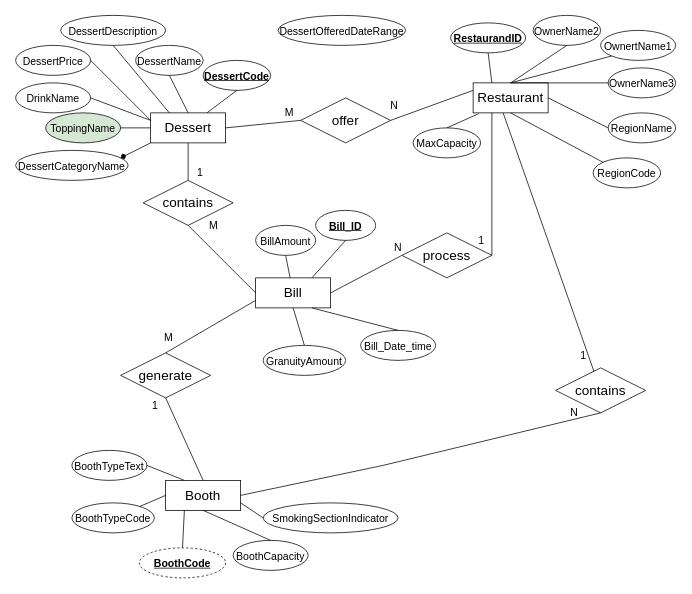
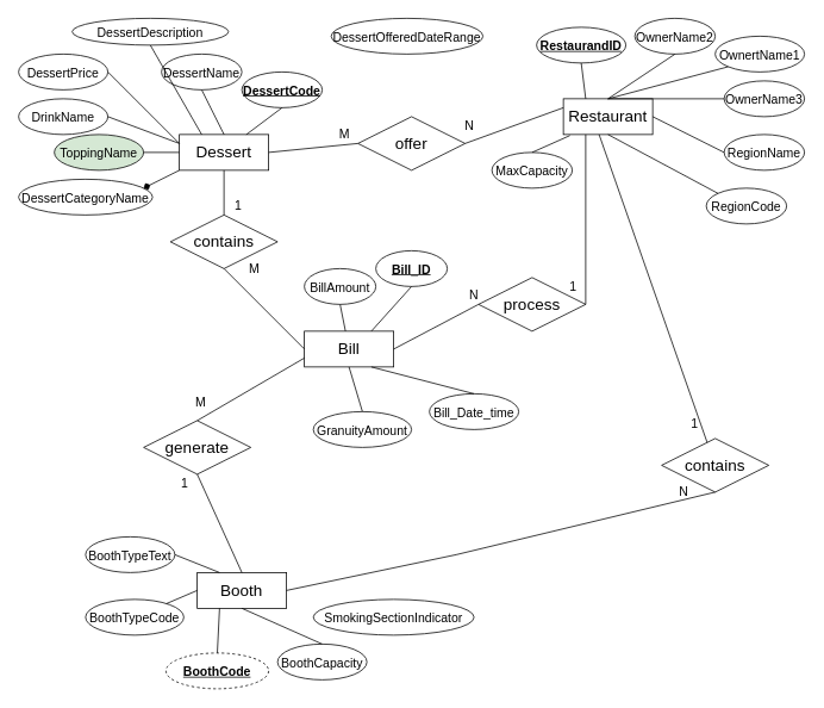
  <mxCell id="0" />
  <mxCell id="1" parent="0" />
  <mxCell id="2" value="&lt;font style=&quot;font-size: 18px&quot;&gt;Bill&lt;/font&gt;" style="whiteSpace=wrap;html=1;align=center;" parent="1" vertex="1"><mxGeometry x="340" y="370" width="100" height="40" as="geometry" /></mxCell>
  <mxCell id="3" value="&lt;font style=&quot;font-size: 18px&quot;&gt;Booth&lt;/font&gt;" style="whiteSpace=wrap;html=1;align=center;" parent="1" vertex="1"><mxGeometry x="220" y="640" width="100" height="40" as="geometry" /></mxCell>
  <mxCell id="4" value="&lt;font style=&quot;font-size: 18px&quot;&gt;Restaurant&lt;/font&gt;" style="whiteSpace=wrap;html=1;align=center;" parent="1" vertex="1"><mxGeometry x="630" y="110" width="100" height="40" as="geometry" /></mxCell>
  <mxCell id="5" value="&lt;font style=&quot;font-size: 18px&quot;&gt;Dessert&lt;/font&gt;" style="whiteSpace=wrap;html=1;align=center;" parent="1" vertex="1"><mxGeometry x="200" y="150" width="100" height="40" as="geometry" /></mxCell>
  <mxCell id="6" value="contains" style="shape=rhombus;perimeter=rhombusPerimeter;whiteSpace=wrap;html=1;align=center;fontSize=18;" parent="1" vertex="1"><mxGeometry x="190" y="240" width="120" height="60" as="geometry" /></mxCell>
  <mxCell id="7" value="process" style="shape=rhombus;perimeter=rhombusPerimeter;whiteSpace=wrap;html=1;align=center;fontSize=18;" parent="1" vertex="1"><mxGeometry x="535" y="310" width="120" height="60" as="geometry" /></mxCell>
  <mxCell id="8" value="offer" style="shape=rhombus;perimeter=rhombusPerimeter;whiteSpace=wrap;html=1;align=center;fontSize=18;" parent="1" vertex="1"><mxGeometry x="400" y="130" width="120" height="60" as="geometry" /></mxCell>
  <mxCell id="9" value="generate" style="shape=rhombus;perimeter=rhombusPerimeter;whiteSpace=wrap;html=1;align=center;fontSize=18;" parent="1" vertex="1"><mxGeometry x="160" y="470" width="120" height="60" as="geometry" /></mxCell>
  <mxCell id="10" value="contains" style="shape=rhombus;perimeter=rhombusPerimeter;whiteSpace=wrap;html=1;align=center;fontSize=18;" parent="1" vertex="1"><mxGeometry x="740" y="490" width="120" height="60" as="geometry" /></mxCell>
  <mxCell id="11" value="&lt;font style=&quot;font-size: 14px&quot;&gt;BillAmount&lt;/font&gt;" style="ellipse;whiteSpace=wrap;html=1;align=center;fontSize=18;" parent="1" vertex="1"><mxGeometry x="340" y="300" width="80" height="40" as="geometry" /></mxCell>
  <mxCell id="12" value="&lt;font style=&quot;font-size: 14px&quot;&gt;&lt;u&gt;&lt;b&gt;Bill_ID&lt;/b&gt;&lt;/u&gt;&lt;/font&gt;" style="ellipse;whiteSpace=wrap;html=1;align=center;fontSize=18;" parent="1" vertex="1"><mxGeometry x="420" y="280" width="80" height="40" as="geometry" /></mxCell>
  <mxCell id="13" value="&lt;font style=&quot;font-size: 14px&quot;&gt;MaxCapacity&lt;/font&gt;" style="ellipse;whiteSpace=wrap;html=1;align=center;fontSize=18;" parent="1" vertex="1"><mxGeometry x="550" y="170" width="90" height="40" as="geometry" /></mxCell>
  <mxCell id="14" value="&lt;font style=&quot;font-size: 14px&quot;&gt;&lt;u&gt;&lt;b&gt;RestaurandID&lt;/b&gt;&lt;/u&gt;&lt;/font&gt;" style="ellipse;whiteSpace=wrap;html=1;align=center;fontSize=18;" parent="1" vertex="1"><mxGeometry x="600" y="30" width="100" height="40" as="geometry" /></mxCell>
  <mxCell id="15" value="&lt;font style=&quot;font-size: 14px&quot;&gt;GranuityAmount&lt;/font&gt;" style="ellipse;whiteSpace=wrap;html=1;align=center;fontSize=18;" parent="1" vertex="1"><mxGeometry x="350" y="460" width="110" height="40" as="geometry" /></mxCell>
  <mxCell id="16" value="&lt;font style=&quot;font-size: 14px&quot;&gt;Bill_Date_time&lt;/font&gt;" style="ellipse;whiteSpace=wrap;html=1;align=center;fontSize=18;" parent="1" vertex="1"><mxGeometry x="480" y="440" width="100" height="40" as="geometry" /></mxCell>
  <mxCell id="17" value="&lt;font style=&quot;font-size: 14px&quot;&gt;DrinkName&lt;/font&gt;" style="ellipse;whiteSpace=wrap;html=1;align=center;fontSize=18;" parent="1" vertex="1"><mxGeometry x="20" y="110" width="100" height="40" as="geometry" /></mxCell>
  <mxCell id="18" value="&lt;font style=&quot;font-size: 14px&quot;&gt;DessertPrice&lt;/font&gt;" style="ellipse;whiteSpace=wrap;html=1;align=center;fontSize=18;" parent="1" vertex="1"><mxGeometry x="20" y="60" width="100" height="40" as="geometry" /></mxCell>
- <mxCell id="19" value="&lt;font style=&quot;font-size: 14px&quot;&gt;DessertDescription&lt;/font&gt;" style="ellipse;whiteSpace=wrap;html=1;align=center;fontSize=18;" parent="1" vertex="1"><mxGeometry x="80" y="20" width="140" height="40" as="geometry" /></mxCell>
+ <mxCell id="19" value="&lt;font style=&quot;font-size: 14px&quot;&gt;DessertDescription&lt;/font&gt;" style="ellipse;whiteSpace=wrap;html=1;align=center;fontSize=18;" parent="1" vertex="1"><mxGeometry x="80" y="20" width="175" height="30" as="geometry" /></mxCell>
  <mxCell id="20" value="&lt;u&gt;&lt;font style=&quot;font-size: 14px&quot;&gt;&lt;b&gt;DessertCode&lt;/b&gt;&lt;/font&gt;&lt;/u&gt;" style="ellipse;whiteSpace=wrap;html=1;align=center;fontSize=18;" parent="1" vertex="1"><mxGeometry x="270" y="80" width="90" height="40" as="geometry" /></mxCell>
  <mxCell id="21" value="&lt;font style=&quot;font-size: 14px&quot;&gt;DessertOfferedDateRange&lt;/font&gt;" style="ellipse;whiteSpace=wrap;html=1;align=center;fontSize=18;" parent="1" vertex="1"><mxGeometry x="370" y="20" width="170" height="40" as="geometry" /></mxCell>
  <mxCell id="22" value="&lt;font style=&quot;font-size: 14px&quot;&gt;DessertName&lt;/font&gt;" style="ellipse;whiteSpace=wrap;html=1;align=center;fontSize=18;" parent="1" vertex="1"><mxGeometry x="180" y="60" width="90" height="40" as="geometry" /></mxCell>
  <mxCell id="23" value="" style="endArrow=none;html=1;rounded=0;fontSize=18;entryX=1;entryY=0.5;entryDx=0;entryDy=0;exitX=0;exitY=0.25;exitDx=0;exitDy=0;" parent="1" source="5" target="18" edge="1"><mxGeometry relative="1" as="geometry"><mxPoint x="340" y="350" as="sourcePoint" /><mxPoint x="500" y="350" as="targetPoint" /></mxGeometry></mxCell>
  <mxCell id="24" value="" style="endArrow=none;html=1;rounded=0;fontSize=18;entryX=0.5;entryY=1;entryDx=0;entryDy=0;exitX=0.25;exitY=0;exitDx=0;exitDy=0;" parent="1" source="5" target="19" edge="1"><mxGeometry relative="1" as="geometry"><mxPoint x="340" y="350" as="sourcePoint" /><mxPoint x="500" y="350" as="targetPoint" /></mxGeometry></mxCell>
  <mxCell id="25" value="" style="endArrow=none;html=1;rounded=0;fontSize=18;entryX=0.5;entryY=1;entryDx=0;entryDy=0;exitX=0.5;exitY=0;exitDx=0;exitDy=0;" parent="1" source="5" target="22" edge="1"><mxGeometry relative="1" as="geometry"><mxPoint x="340" y="350" as="sourcePoint" /><mxPoint x="500" y="350" as="targetPoint" /></mxGeometry></mxCell>
  <mxCell id="26" value="" style="endArrow=none;html=1;rounded=0;fontSize=18;entryX=0.5;entryY=1;entryDx=0;entryDy=0;exitX=0.75;exitY=0;exitDx=0;exitDy=0;" parent="1" source="5" target="20" edge="1"><mxGeometry relative="1" as="geometry"><mxPoint x="340" y="350" as="sourcePoint" /><mxPoint x="500" y="350" as="targetPoint" /></mxGeometry></mxCell>
  <mxCell id="27" value="&lt;font style=&quot;font-size: 14px&quot;&gt;DessertCategoryName&lt;/font&gt;" style="ellipse;whiteSpace=wrap;html=1;align=center;fontSize=18;" parent="1" vertex="1"><mxGeometry x="20" y="200" width="150" height="40" as="geometry" /></mxCell>
  <mxCell id="28" value="&lt;font style=&quot;font-size: 14px&quot;&gt;ToppingName&lt;/font&gt;" style="ellipse;whiteSpace=wrap;html=1;align=center;fontSize=18;fillColor=#d5e8d4;" parent="1" vertex="1"><mxGeometry x="60" y="150" width="100" height="40" as="geometry" /></mxCell>
  <mxCell id="29" value="" style="endArrow=none;html=1;rounded=0;fontSize=18;entryX=1;entryY=0.5;entryDx=0;entryDy=0;exitX=0;exitY=0.5;exitDx=0;exitDy=0;" parent="1" source="5" target="28" edge="1"><mxGeometry relative="1" as="geometry"><mxPoint x="200" y="360" as="sourcePoint" /><mxPoint x="120" y="280" as="targetPoint" /></mxGeometry></mxCell>
  <mxCell id="30" value="" style="endArrow=diamond;html=1;rounded=0;fontSize=18;exitX=0;exitY=1;exitDx=0;exitDy=0;entryX=0.933;entryY=0.25;entryDx=0;entryDy=0;entryPerimeter=0;" parent="1" source="5" target="27" edge="1"><mxGeometry relative="1" as="geometry"><mxPoint x="160" y="370" as="sourcePoint" /><mxPoint x="170" y="210" as="targetPoint" /></mxGeometry></mxCell>
  <mxCell id="31" value="" style="endArrow=none;html=1;rounded=0;fontSize=18;entryX=1;entryY=0.5;entryDx=0;entryDy=0;" parent="1" target="17" edge="1"><mxGeometry relative="1" as="geometry"><mxPoint x="200" y="160" as="sourcePoint" /><mxPoint x="160" y="120" as="targetPoint" /></mxGeometry></mxCell>
  <mxCell id="32" value="&lt;font style=&quot;font-size: 14px&quot;&gt;RegionName&lt;/font&gt;" style="ellipse;whiteSpace=wrap;html=1;align=center;fontSize=18;" parent="1" vertex="1"><mxGeometry x="810" y="150" width="90" height="40" as="geometry" /></mxCell>
  <mxCell id="33" value="&lt;font style=&quot;font-size: 14px&quot;&gt;OwnerName3&lt;/font&gt;" style="ellipse;whiteSpace=wrap;html=1;align=center;fontSize=18;" parent="1" vertex="1"><mxGeometry x="810" y="90" width="90" height="40" as="geometry" /></mxCell>
  <mxCell id="34" value="&lt;font style=&quot;font-size: 14px&quot;&gt;OwnerName2&lt;/font&gt;" style="ellipse;whiteSpace=wrap;html=1;align=center;fontSize=18;" parent="1" vertex="1"><mxGeometry x="710" y="20" width="90" height="40" as="geometry" /></mxCell>
  <mxCell id="35" value="&lt;font style=&quot;font-size: 14px&quot;&gt;OwnertName1&lt;/font&gt;" style="ellipse;whiteSpace=wrap;html=1;align=center;fontSize=18;" parent="1" vertex="1"><mxGeometry x="800" y="40" width="100" height="40" as="geometry" /></mxCell>
  <mxCell id="36" value="&lt;font style=&quot;font-size: 14px&quot;&gt;RegionCode&lt;/font&gt;" style="ellipse;whiteSpace=wrap;html=1;align=center;fontSize=18;" parent="1" vertex="1"><mxGeometry x="790" y="210" width="90" height="40" as="geometry" /></mxCell>
  <mxCell id="37" value="" style="endArrow=none;html=1;rounded=0;fontSize=18;entryX=0;entryY=1;entryDx=0;entryDy=0;exitX=0.5;exitY=0;exitDx=0;exitDy=0;" parent="1" source="4" target="35" edge="1"><mxGeometry relative="1" as="geometry"><mxPoint x="480" y="130" as="sourcePoint" /><mxPoint x="460" y="70" as="targetPoint" /></mxGeometry></mxCell>
  <mxCell id="38" value="" style="endArrow=none;html=1;rounded=0;fontSize=18;entryX=0;entryY=0.5;entryDx=0;entryDy=0;exitX=0.5;exitY=0;exitDx=0;exitDy=0;" parent="1" source="4" target="33" edge="1"><mxGeometry relative="1" as="geometry"><mxPoint x="490" y="140" as="sourcePoint" /><mxPoint x="470" y="80" as="targetPoint" /></mxGeometry></mxCell>
  <mxCell id="39" value="" style="endArrow=none;html=1;rounded=0;fontSize=18;entryX=0;entryY=0;entryDx=0;entryDy=0;exitX=0.5;exitY=1;exitDx=0;exitDy=0;" parent="1" source="4" target="36" edge="1"><mxGeometry relative="1" as="geometry"><mxPoint x="500" y="150" as="sourcePoint" /><mxPoint x="480" y="90" as="targetPoint" /></mxGeometry></mxCell>
  <mxCell id="40" value="" style="endArrow=none;html=1;rounded=0;fontSize=18;entryX=0;entryY=0.5;entryDx=0;entryDy=0;exitX=1;exitY=0.5;exitDx=0;exitDy=0;" parent="1" source="4" target="32" edge="1"><mxGeometry relative="1" as="geometry"><mxPoint x="510" y="160" as="sourcePoint" /><mxPoint x="490" y="100" as="targetPoint" /></mxGeometry></mxCell>
  <mxCell id="41" value="" style="endArrow=none;html=1;rounded=0;fontSize=14;entryX=0.5;entryY=1;entryDx=0;entryDy=0;exitX=0.5;exitY=0;exitDx=0;exitDy=0;" parent="1" source="4" target="34" edge="1"><mxGeometry relative="1" as="geometry"><mxPoint x="340" y="350" as="sourcePoint" /><mxPoint x="500" y="350" as="targetPoint" /></mxGeometry></mxCell>
  <mxCell id="42" value="" style="endArrow=none;html=1;rounded=0;fontSize=14;entryX=0.073;entryY=1.029;entryDx=0;entryDy=0;exitX=0.5;exitY=0;exitDx=0;exitDy=0;entryPerimeter=0;" parent="1" source="13" target="4" edge="1"><mxGeometry relative="1" as="geometry"><mxPoint x="340" y="350" as="sourcePoint" /><mxPoint x="500" y="350" as="targetPoint" /></mxGeometry></mxCell>
  <mxCell id="43" value="" style="endArrow=none;html=1;rounded=0;fontSize=14;entryX=0.5;entryY=1;entryDx=0;entryDy=0;exitX=0.25;exitY=0;exitDx=0;exitDy=0;" parent="1" source="4" target="14" edge="1"><mxGeometry relative="1" as="geometry"><mxPoint x="340" y="350" as="sourcePoint" /><mxPoint x="500" y="350" as="targetPoint" /></mxGeometry></mxCell>
  <mxCell id="44" value="" style="endArrow=none;html=1;rounded=0;fontSize=14;entryX=1;entryY=0.5;entryDx=0;entryDy=0;exitX=0;exitY=0.25;exitDx=0;exitDy=0;" parent="1" source="4" target="8" edge="1"><mxGeometry relative="1" as="geometry"><mxPoint x="340" y="350" as="sourcePoint" /><mxPoint x="500" y="350" as="targetPoint" /></mxGeometry></mxCell>
  <mxCell id="45" value="N" style="resizable=0;html=1;align=right;verticalAlign=bottom;fontSize=14;" parent="44" connectable="0" vertex="1"><mxGeometry x="1" relative="1" as="geometry"><mxPoint x="10" y="-10" as="offset" /></mxGeometry></mxCell>
  <mxCell id="46" value="" style="endArrow=none;html=1;rounded=0;fontSize=14;entryX=0;entryY=0.5;entryDx=0;entryDy=0;exitX=1;exitY=0.5;exitDx=0;exitDy=0;" parent="1" source="5" target="8" edge="1"><mxGeometry relative="1" as="geometry"><mxPoint x="340" y="350" as="sourcePoint" /><mxPoint x="500" y="350" as="targetPoint" /></mxGeometry></mxCell>
  <mxCell id="47" value="M" style="resizable=0;html=1;align=right;verticalAlign=bottom;fontSize=14;" parent="46" connectable="0" vertex="1"><mxGeometry x="1" relative="1" as="geometry"><mxPoint x="-9" as="offset" /></mxGeometry></mxCell>
  <mxCell id="48" value="" style="endArrow=none;html=1;rounded=0;fontSize=14;entryX=1;entryY=0.5;entryDx=0;entryDy=0;exitX=0.25;exitY=1;exitDx=0;exitDy=0;" parent="1" source="4" target="7" edge="1"><mxGeometry relative="1" as="geometry"><mxPoint x="340" y="350" as="sourcePoint" /><mxPoint x="500" y="350" as="targetPoint" /></mxGeometry></mxCell>
  <mxCell id="49" value="1" style="resizable=0;html=1;align=right;verticalAlign=bottom;fontSize=14;" parent="48" connectable="0" vertex="1"><mxGeometry x="1" relative="1" as="geometry"><mxPoint x="-10" y="-10" as="offset" /></mxGeometry></mxCell>
  <mxCell id="50" value="" style="endArrow=none;html=1;rounded=0;fontSize=14;entryX=0;entryY=0.5;entryDx=0;entryDy=0;exitX=1;exitY=0.5;exitDx=0;exitDy=0;" parent="1" source="2" target="7" edge="1"><mxGeometry relative="1" as="geometry"><mxPoint x="340" y="350" as="sourcePoint" /><mxPoint x="500" y="350" as="targetPoint" /></mxGeometry></mxCell>
  <mxCell id="51" value="N" style="resizable=0;html=1;align=right;verticalAlign=bottom;fontSize=14;" parent="50" connectable="0" vertex="1"><mxGeometry x="1" relative="1" as="geometry" /></mxCell>
  <mxCell id="52" value="" style="endArrow=none;html=1;rounded=0;fontSize=14;entryX=0.5;entryY=0;entryDx=0;entryDy=0;exitX=0.5;exitY=1;exitDx=0;exitDy=0;" parent="1" source="5" target="6" edge="1"><mxGeometry relative="1" as="geometry"><mxPoint x="665" y="160" as="sourcePoint" /><mxPoint x="660" y="330" as="targetPoint" /></mxGeometry></mxCell>
  <mxCell id="53" value="1" style="resizable=0;html=1;align=right;verticalAlign=bottom;fontSize=14;" parent="52" connectable="0" vertex="1"><mxGeometry x="1" relative="1" as="geometry"><mxPoint x="20" as="offset" /></mxGeometry></mxCell>
  <mxCell id="54" value="" style="endArrow=none;html=1;rounded=0;fontSize=14;entryX=0.5;entryY=1;entryDx=0;entryDy=0;exitX=0;exitY=0.5;exitDx=0;exitDy=0;" parent="1" source="2" target="6" edge="1"><mxGeometry relative="1" as="geometry"><mxPoint x="440" y="330" as="sourcePoint" /><mxPoint x="540" y="330" as="targetPoint" /></mxGeometry></mxCell>
  <mxCell id="55" value="M" style="resizable=0;html=1;align=right;verticalAlign=bottom;fontSize=14;" parent="54" connectable="0" vertex="1"><mxGeometry x="1" relative="1" as="geometry"><mxPoint x="40" y="10" as="offset" /></mxGeometry></mxCell>
  <mxCell id="56" value="" style="endArrow=none;html=1;rounded=0;fontSize=14;entryX=0.5;entryY=1;entryDx=0;entryDy=0;" parent="1" source="2" target="11" edge="1"><mxGeometry relative="1" as="geometry"><mxPoint x="340" y="510" as="sourcePoint" /><mxPoint x="500" y="510" as="targetPoint" /></mxGeometry></mxCell>
  <mxCell id="57" value="" style="endArrow=none;html=1;rounded=0;fontSize=14;entryX=0.5;entryY=1;entryDx=0;entryDy=0;exitX=0.75;exitY=0;exitDx=0;exitDy=0;" parent="1" source="2" target="12" edge="1"><mxGeometry relative="1" as="geometry"><mxPoint x="340" y="510" as="sourcePoint" /><mxPoint x="500" y="510" as="targetPoint" /></mxGeometry></mxCell>
  <mxCell id="58" value="" style="endArrow=none;html=1;rounded=0;fontSize=14;entryX=0.5;entryY=1;entryDx=0;entryDy=0;exitX=0.5;exitY=0;exitDx=0;exitDy=0;" parent="1" source="15" target="2" edge="1"><mxGeometry relative="1" as="geometry"><mxPoint x="340" y="510" as="sourcePoint" /><mxPoint x="500" y="510" as="targetPoint" /></mxGeometry></mxCell>
  <mxCell id="59" value="" style="endArrow=none;html=1;rounded=0;fontSize=14;entryX=0.5;entryY=0;entryDx=0;entryDy=0;exitX=0.75;exitY=1;exitDx=0;exitDy=0;" parent="1" source="2" target="16" edge="1"><mxGeometry relative="1" as="geometry"><mxPoint x="340" y="510" as="sourcePoint" /><mxPoint x="500" y="510" as="targetPoint" /></mxGeometry></mxCell>
  <mxCell id="60" value="" style="endArrow=none;html=1;rounded=0;fontSize=14;" parent="1" target="10" edge="1"><mxGeometry relative="1" as="geometry"><mxPoint x="670" y="150" as="sourcePoint" /><mxPoint x="660" y="330" as="targetPoint" /><Array as="points" /></mxGeometry></mxCell>
  <mxCell id="61" value="1" style="resizable=0;html=1;align=right;verticalAlign=bottom;fontSize=14;" parent="60" connectable="0" vertex="1"><mxGeometry x="1" relative="1" as="geometry"><mxPoint x="-10" y="-10" as="offset" /></mxGeometry></mxCell>
  <mxCell id="62" value="" style="endArrow=none;html=1;rounded=0;fontSize=14;entryX=0.5;entryY=1;entryDx=0;entryDy=0;exitX=1;exitY=0.5;exitDx=0;exitDy=0;" parent="1" source="3" target="10" edge="1"><mxGeometry relative="1" as="geometry"><mxPoint x="434" y="360" as="sourcePoint" /><mxPoint x="540" y="330" as="targetPoint" /><Array as="points"><mxPoint x="510" y="620" /></Array></mxGeometry></mxCell>
  <mxCell id="63" value="N" style="resizable=0;html=1;align=right;verticalAlign=bottom;fontSize=14;" parent="62" connectable="0" vertex="1"><mxGeometry x="1" relative="1" as="geometry"><mxPoint x="-30" y="10" as="offset" /></mxGeometry></mxCell>
  <mxCell id="64" value="" style="endArrow=none;html=1;rounded=0;fontSize=14;exitX=0;exitY=0.75;exitDx=0;exitDy=0;entryX=0.5;entryY=0;entryDx=0;entryDy=0;" parent="1" source="2" target="9" edge="1"><mxGeometry relative="1" as="geometry"><mxPoint x="680" y="160" as="sourcePoint" /><mxPoint x="698.333" y="480.833" as="targetPoint" /><Array as="points" /></mxGeometry></mxCell>
  <mxCell id="65" value="M" style="resizable=0;html=1;align=right;verticalAlign=bottom;fontSize=14;" parent="64" connectable="0" vertex="1"><mxGeometry x="1" relative="1" as="geometry"><mxPoint x="10" y="-10" as="offset" /></mxGeometry></mxCell>
  <mxCell id="66" value="" style="endArrow=none;html=1;rounded=0;fontSize=14;entryX=0.5;entryY=1;entryDx=0;entryDy=0;exitX=0.5;exitY=0;exitDx=0;exitDy=0;" parent="1" source="3" target="9" edge="1"><mxGeometry relative="1" as="geometry"><mxPoint x="690" y="170" as="sourcePoint" /><mxPoint x="708.333" y="490.833" as="targetPoint" /><Array as="points" /></mxGeometry></mxCell>
  <mxCell id="67" value="1" style="resizable=0;html=1;align=right;verticalAlign=bottom;fontSize=14;" parent="66" connectable="0" vertex="1"><mxGeometry x="1" relative="1" as="geometry"><mxPoint x="-10" y="20" as="offset" /></mxGeometry></mxCell>
  <mxCell id="68" value="&lt;font style=&quot;font-size: 14px&quot;&gt;&lt;b&gt;&lt;u&gt;BoothCode&lt;/u&gt;&lt;/b&gt;&lt;/font&gt;" style="ellipse;whiteSpace=wrap;html=1;align=center;fontSize=18;dashed=1;" parent="1" vertex="1"><mxGeometry x="185" y="730" width="115" height="40" as="geometry" /></mxCell>
  <mxCell id="69" value="&lt;font style=&quot;font-size: 14px&quot;&gt;BoothCapacity&lt;/font&gt;" style="ellipse;whiteSpace=wrap;html=1;align=center;fontSize=18;" parent="1" vertex="1"><mxGeometry x="310" y="720" width="100" height="40" as="geometry" /></mxCell>
  <mxCell id="70" value="&lt;font style=&quot;font-size: 14px&quot;&gt;SmokingSectionIndicator&lt;/font&gt;" style="ellipse;whiteSpace=wrap;html=1;align=center;fontSize=18;" parent="1" vertex="1"><mxGeometry x="350" y="670" width="180" height="40" as="geometry" /></mxCell>
  <mxCell id="71" value="&lt;font style=&quot;font-size: 14px&quot;&gt;BoothTypeCode&lt;/font&gt;" style="ellipse;whiteSpace=wrap;html=1;align=center;fontSize=18;" parent="1" vertex="1"><mxGeometry x="95" y="670" width="110" height="40" as="geometry" /></mxCell>
  <mxCell id="72" value="&lt;font style=&quot;font-size: 14px&quot;&gt;BoothTypeText&lt;/font&gt;" style="ellipse;whiteSpace=wrap;html=1;align=center;fontSize=18;" parent="1" vertex="1"><mxGeometry x="95" y="600" width="100" height="40" as="geometry" /></mxCell>
- <mxCell id="73" value="" style="endArrow=none;html=1;rounded=0;fontSize=14;entryX=0;entryY=0.5;entryDx=0;entryDy=0;exitX=1;exitY=0.75;exitDx=0;exitDy=0;" parent="1" source="3" target="70" edge="1"><mxGeometry relative="1" as="geometry"><mxPoint x="470" y="510" as="sourcePoint" /><mxPoint x="630" y="510" as="targetPoint" /></mxGeometry></mxCell>
  <mxCell id="74" value="" style="endArrow=none;html=1;rounded=0;fontSize=14;entryX=0.5;entryY=0;entryDx=0;entryDy=0;exitX=0.5;exitY=1;exitDx=0;exitDy=0;" parent="1" source="3" target="69" edge="1"><mxGeometry relative="1" as="geometry"><mxPoint x="470" y="510" as="sourcePoint" /><mxPoint x="630" y="510" as="targetPoint" /></mxGeometry></mxCell>
  <mxCell id="75" value="" style="endArrow=none;html=1;rounded=0;fontSize=14;entryX=0.5;entryY=0;entryDx=0;entryDy=0;exitX=0.25;exitY=1;exitDx=0;exitDy=0;" parent="1" source="3" target="68" edge="1"><mxGeometry relative="1" as="geometry"><mxPoint x="470" y="510" as="sourcePoint" /><mxPoint x="630" y="510" as="targetPoint" /></mxGeometry></mxCell>
  <mxCell id="76" value="" style="endArrow=none;html=1;rounded=0;fontSize=14;entryX=0;entryY=0.5;entryDx=0;entryDy=0;" parent="1" source="71" target="3" edge="1"><mxGeometry relative="1" as="geometry"><mxPoint x="470" y="510" as="sourcePoint" /><mxPoint x="630" y="510" as="targetPoint" /></mxGeometry></mxCell>
  <mxCell id="77" value="" style="endArrow=none;html=1;rounded=0;fontSize=14;entryX=0.25;entryY=0;entryDx=0;entryDy=0;exitX=1;exitY=0.5;exitDx=0;exitDy=0;" parent="1" source="72" target="3" edge="1"><mxGeometry relative="1" as="geometry"><mxPoint x="470" y="510" as="sourcePoint" /><mxPoint x="630" y="510" as="targetPoint" /></mxGeometry></mxCell>
